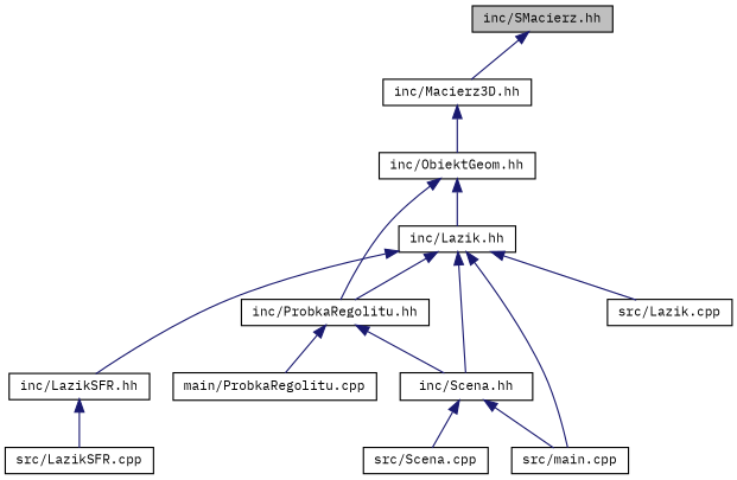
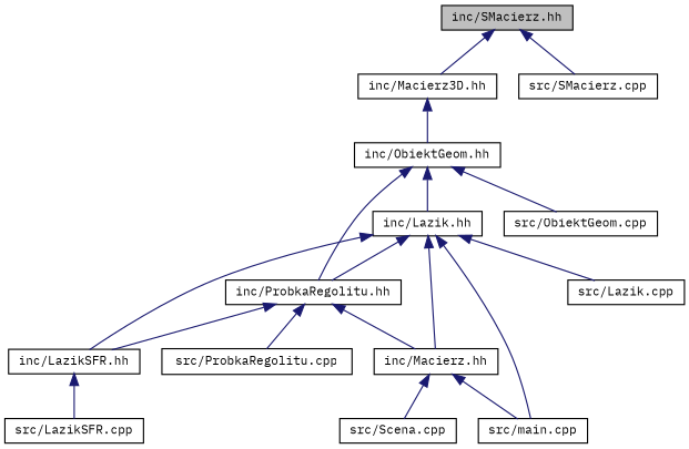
  digraph {
    fontname="IBM Plex Mono"
    node [color=black fillcolor=white fontname="IBM Plex Mono" fontsize=10 shape=record style=filled]
    edge [color=midnightblue dir=back fontname="IBM Plex Mono" fontsize=10 labelfontname=Helvetica labelfontsize=10 style=solid]
    n1 [fillcolor=grey75 fontcolor=black height=0.2 label="inc/SMacierz.hh" width=0.4]
    n2 [height=0.2 label="inc/Macierz3D.hh" width=0.4]
+   n3 [height=0.2 label="src/SMacierz.cpp" width=0.4]
    n4 [height=0.2 label="inc/ObiektGeom.hh" width=0.4]
    n5 [height=0.2 label="inc/Lazik.hh" width=0.4]
    n6 [height=0.2 label="inc/ProbkaRegolitu.hh" width=0.4]
+   n7 [height=0.2 label="src/ObiektGeom.cpp" width=0.4]
    n8 [height=0.2 label="inc/LazikSFR.hh" width=0.4]
-   n9 [height=0.2 label="inc/Scena.hh" width=0.4]
+   n9 [height=0.2 label="inc/Macierz.hh" width=0.4]
    n10 [height=0.2 label="src/main.cpp" width=0.4]
    n11 [height=0.2 label="src/Lazik.cpp" width=0.4]
-   n12 [height=0.2 label="main/ProbkaRegolitu.cpp" width=0.4]
+   n12 [height=0.2 label="src/ProbkaRegolitu.cpp" width=0.4]
    n13 [height=0.2 label="src/LazikSFR.cpp" width=0.4]
    n14 [height=0.2 label="src/Scena.cpp" width=0.4]
    n1 -> n2
+   n1 -> n3
    n2 -> n4
    n4 -> n5
    n4 -> n6
+   n4 -> n7
    n5 -> n6
    n5 -> n8
    n5 -> n9
    n5 -> n10
    n5 -> n11
+   n6 -> n8
    n6 -> n9
    n6 -> n12
    n8 -> n13
    n9 -> n10
    n9 -> n14
  }
